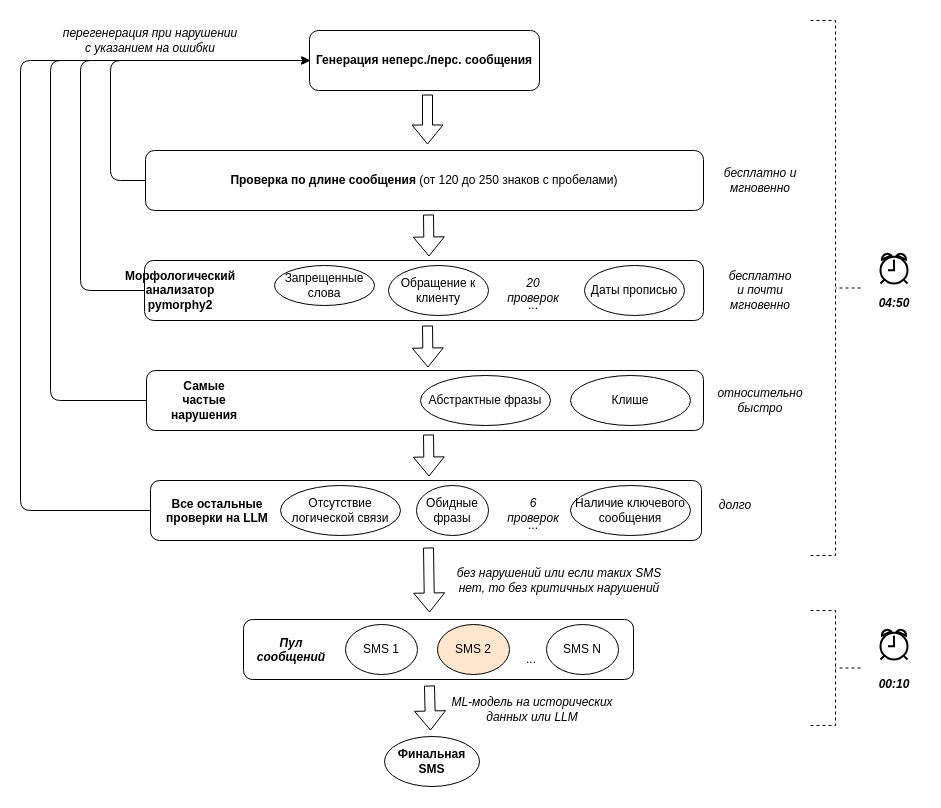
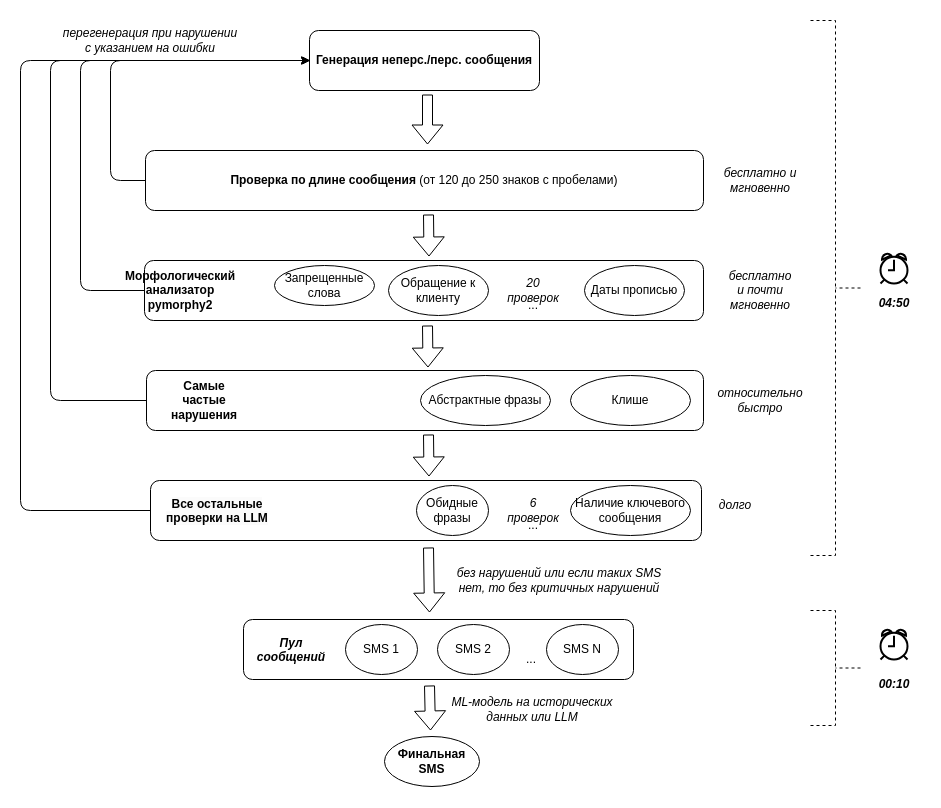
  <mxCell id="0" />
  <mxCell id="1" parent="0" />
  <mxCell id="2" value="&lt;b&gt;Проверка по длине сообщения&lt;/b&gt; (от 120 до 250 знаков с пробелами)" style="rounded=1;whiteSpace=wrap;html=1;" vertex="1" parent="1"><mxGeometry x="145" y="150" width="558" height="60" as="geometry" /></mxCell>
  <mxCell id="3" value="&lt;b&gt;Генерация неперс./перс. сообщения&lt;/b&gt;" style="rounded=1;whiteSpace=wrap;html=1;" vertex="1" parent="1"><mxGeometry x="309" y="30" width="230" height="60" as="geometry" /></mxCell>
  <mxCell id="4" value="" style="endArrow=classic;html=1;rounded=1;exitX=0;exitY=0.5;exitDx=0;exitDy=0;entryX=0;entryY=0.5;entryDx=0;entryDy=0;curved=0;" edge="1" parent="1" source="2" target="3"><mxGeometry width="50" height="50" relative="1" as="geometry"><mxPoint x="400" y="240" as="sourcePoint" /><mxPoint x="450" y="190" as="targetPoint" /><Array as="points"><mxPoint x="110" y="180" /><mxPoint x="110" y="60" /></Array></mxGeometry></mxCell>
  <mxCell id="5" value="" style="rounded=1;whiteSpace=wrap;html=1;" vertex="1" parent="1"><mxGeometry x="144" y="260" width="559" height="60" as="geometry" /></mxCell>
  <mxCell id="6" value="Запрещенные слова" style="ellipse;whiteSpace=wrap;html=1;" vertex="1" parent="1"><mxGeometry x="274" y="265" width="100" height="40" as="geometry" /></mxCell>
  <mxCell id="7" value="Обращение к клиенту" style="ellipse;whiteSpace=wrap;html=1;" vertex="1" parent="1"><mxGeometry x="388" y="265" width="100" height="50" as="geometry" /></mxCell>
  <mxCell id="8" value="Даты прописью" style="ellipse;whiteSpace=wrap;html=1;" vertex="1" parent="1"><mxGeometry x="584" y="265" width="100" height="50" as="geometry" /></mxCell>
  <mxCell id="9" value="&lt;b&gt;Морфологический анализатор pymorphy2&lt;/b&gt;" style="text;html=1;align=center;verticalAlign=middle;whiteSpace=wrap;rounded=0;" vertex="1" parent="1"><mxGeometry x="150" y="275" width="60" height="30" as="geometry" /></mxCell>
  <mxCell id="10" value="..." style="text;html=1;align=center;verticalAlign=middle;whiteSpace=wrap;rounded=0;" vertex="1" parent="1"><mxGeometry x="518" y="295" width="30" height="20" as="geometry" /></mxCell>
  <mxCell id="11" value="&lt;i&gt;20 проверок&lt;/i&gt;" style="text;html=1;align=center;verticalAlign=middle;whiteSpace=wrap;rounded=0;" vertex="1" parent="1"><mxGeometry x="503" y="275" width="60" height="30" as="geometry" /></mxCell>
  <mxCell id="12" value="" style="endArrow=classic;html=1;rounded=1;exitX=0;exitY=0.5;exitDx=0;exitDy=0;entryX=0;entryY=0.5;entryDx=0;entryDy=0;curved=0;" edge="1" parent="1" source="5" target="3"><mxGeometry width="50" height="50" relative="1" as="geometry"><mxPoint x="400" y="240" as="sourcePoint" /><mxPoint x="450" y="190" as="targetPoint" /><Array as="points"><mxPoint x="80" y="290" /><mxPoint x="80" y="60" /></Array></mxGeometry></mxCell>
  <mxCell id="13" value="" style="rounded=1;whiteSpace=wrap;html=1;" vertex="1" parent="1"><mxGeometry x="146" y="370" width="557" height="60" as="geometry" /></mxCell>
  <mxCell id="14" value="&lt;b&gt;Самые частые нарушения&lt;/b&gt;" style="text;html=1;align=center;verticalAlign=middle;whiteSpace=wrap;rounded=0;" vertex="1" parent="1"><mxGeometry x="174" y="385" width="60" height="30" as="geometry" /></mxCell>
  <mxCell id="15" value="Абстрактные фразы" style="ellipse;whiteSpace=wrap;html=1;" vertex="1" parent="1"><mxGeometry x="420" y="375" width="130" height="50" as="geometry" /></mxCell>
  <mxCell id="16" value="Клише" style="ellipse;whiteSpace=wrap;html=1;" vertex="1" parent="1"><mxGeometry x="570" y="375" width="120" height="50" as="geometry" /></mxCell>
  <mxCell id="17" value="" style="endArrow=classic;html=1;rounded=1;exitX=0;exitY=0.5;exitDx=0;exitDy=0;entryX=0;entryY=0.5;entryDx=0;entryDy=0;curved=0;" edge="1" parent="1" source="13" target="3"><mxGeometry width="50" height="50" relative="1" as="geometry"><mxPoint x="400" y="240" as="sourcePoint" /><mxPoint x="450" y="190" as="targetPoint" /><Array as="points"><mxPoint x="50" y="400" /><mxPoint x="50" y="60" /></Array></mxGeometry></mxCell>
  <mxCell id="18" value="" style="shape=flexArrow;endArrow=classic;html=1;rounded=0;entryX=0.5;entryY=0;entryDx=0;entryDy=0;" edge="1" parent="1"><mxGeometry width="50" height="50" relative="1" as="geometry"><mxPoint x="427" y="94" as="sourcePoint" /><mxPoint x="427" y="144" as="targetPoint" /></mxGeometry></mxCell>
  <mxCell id="19" value="" style="rounded=1;whiteSpace=wrap;html=1;" vertex="1" parent="1"><mxGeometry x="150" y="480" width="551" height="60" as="geometry" /></mxCell>
  <mxCell id="20" value="&lt;b style=&quot;forced-color-adjust: none; color: rgb(0, 0, 0); font-family: Helvetica; font-size: 12px; font-style: normal; font-variant-ligatures: normal; font-variant-caps: normal; letter-spacing: normal; orphans: 2; text-indent: 0px; text-transform: none; widows: 2; word-spacing: 0px; -webkit-text-stroke-width: 0px; white-space: normal; background-color: rgb(251, 251, 251); text-decoration-thickness: initial; text-decoration-style: initial; text-decoration-color: initial;&quot;&gt;Все остальные проверки на LLM&lt;/b&gt;" style="text;whiteSpace=wrap;html=1;align=center;" vertex="1" parent="1"><mxGeometry x="164" y="490" width="106" height="40" as="geometry" /></mxCell>
  <mxCell id="21" value="" style="shape=flexArrow;endArrow=classic;html=1;rounded=0;" edge="1" parent="1"><mxGeometry width="50" height="50" relative="1" as="geometry"><mxPoint x="428" y="214" as="sourcePoint" /><mxPoint x="428.5" y="256" as="targetPoint" /></mxGeometry></mxCell>
  <mxCell id="22" value="" style="shape=flexArrow;endArrow=classic;html=1;rounded=0;" edge="1" parent="1"><mxGeometry width="50" height="50" relative="1" as="geometry"><mxPoint x="427" y="325" as="sourcePoint" /><mxPoint x="427.5" y="367" as="targetPoint" /></mxGeometry></mxCell>
  <mxCell id="23" value="" style="endArrow=classic;html=1;rounded=1;exitX=0;exitY=0.5;exitDx=0;exitDy=0;curved=0;" edge="1" parent="1" source="19"><mxGeometry width="50" height="50" relative="1" as="geometry"><mxPoint x="400" y="340" as="sourcePoint" /><mxPoint x="310" y="60" as="targetPoint" /><Array as="points"><mxPoint x="20" y="510" /><mxPoint x="20" y="60" /></Array></mxGeometry></mxCell>
  <mxCell id="24" value="&lt;i&gt;бесплатно и мгновенно&lt;/i&gt;" style="text;html=1;align=center;verticalAlign=middle;whiteSpace=wrap;rounded=0;" vertex="1" parent="1"><mxGeometry x="720" y="165" width="80" height="30" as="geometry" /></mxCell>
  <mxCell id="25" value="&lt;i&gt;бесплатно и почти мгновенно&lt;/i&gt;" style="text;html=1;align=center;verticalAlign=middle;whiteSpace=wrap;rounded=0;" vertex="1" parent="1"><mxGeometry x="730" y="275" width="60" height="30" as="geometry" /></mxCell>
  <mxCell id="26" value="&lt;i&gt;относительно быстро&lt;/i&gt;" style="text;html=1;align=center;verticalAlign=middle;whiteSpace=wrap;rounded=0;" vertex="1" parent="1"><mxGeometry x="710" y="385" width="100" height="30" as="geometry" /></mxCell>
  <mxCell id="27" value="&lt;i&gt;долго&lt;/i&gt;" style="text;html=1;align=center;verticalAlign=middle;whiteSpace=wrap;rounded=0;" vertex="1" parent="1"><mxGeometry x="710" y="490" width="50" height="30" as="geometry" /></mxCell>
  <mxCell id="28" value="" style="shape=flexArrow;endArrow=classic;html=1;rounded=0;" edge="1" parent="1"><mxGeometry width="50" height="50" relative="1" as="geometry"><mxPoint x="428" y="434" as="sourcePoint" /><mxPoint x="428.5" y="476" as="targetPoint" /></mxGeometry></mxCell>
  <mxCell id="29" value="&lt;i&gt;перегенерация при нарушении с указанием на ошибки&lt;/i&gt;" style="text;html=1;align=center;verticalAlign=middle;whiteSpace=wrap;rounded=0;" vertex="1" parent="1"><mxGeometry x="60" y="30" width="180" height="20" as="geometry" /></mxCell>
- <mxCell id="30" value="Отсутствие логической связи" style="ellipse;whiteSpace=wrap;html=1;" vertex="1" parent="1"><mxGeometry x="280" y="485" width="120" height="50" as="geometry" /></mxCell>
  <mxCell id="31" value="Обидные фразы" style="ellipse;whiteSpace=wrap;html=1;" vertex="1" parent="1"><mxGeometry x="416" y="485" width="72" height="50" as="geometry" /></mxCell>
  <mxCell id="32" value="Наличие ключевого сообщения" style="ellipse;whiteSpace=wrap;html=1;" vertex="1" parent="1"><mxGeometry x="570" y="485" width="120" height="50" as="geometry" /></mxCell>
  <mxCell id="33" value="..." style="text;html=1;align=center;verticalAlign=middle;whiteSpace=wrap;rounded=0;" vertex="1" parent="1"><mxGeometry x="518" y="515" width="30" height="20" as="geometry" /></mxCell>
  <mxCell id="34" value="&lt;i&gt;6 проверок&lt;/i&gt;" style="text;html=1;align=center;verticalAlign=middle;whiteSpace=wrap;rounded=0;" vertex="1" parent="1"><mxGeometry x="503" y="495" width="60" height="30" as="geometry" /></mxCell>
  <mxCell id="35" value="" style="rounded=1;whiteSpace=wrap;html=1;" vertex="1" parent="1"><mxGeometry x="243" y="619" width="390" height="60" as="geometry" /></mxCell>
  <mxCell id="36" value="SMS 1" style="ellipse;whiteSpace=wrap;html=1;" vertex="1" parent="1"><mxGeometry x="345" y="624" width="72" height="50" as="geometry" /></mxCell>
- <mxCell id="37" value="SMS 2" style="ellipse;whiteSpace=wrap;html=1;fillColor=#ffe6cc;" vertex="1" parent="1"><mxGeometry x="437" y="624" width="72" height="50" as="geometry" /></mxCell>
+ <mxCell id="37" value="SMS 2" style="ellipse;whiteSpace=wrap;html=1;" vertex="1" parent="1"><mxGeometry x="437" y="624" width="72" height="50" as="geometry" /></mxCell>
  <mxCell id="38" value="SMS N" style="ellipse;whiteSpace=wrap;html=1;" vertex="1" parent="1"><mxGeometry x="546" y="624" width="72" height="50" as="geometry" /></mxCell>
  <mxCell id="39" value="..." style="text;html=1;align=center;verticalAlign=middle;whiteSpace=wrap;rounded=0;" vertex="1" parent="1"><mxGeometry x="516" y="649" width="30" height="20" as="geometry" /></mxCell>
  <mxCell id="40" value="&lt;b&gt;&lt;i&gt;Пул сообщений&lt;/i&gt;&lt;/b&gt;" style="text;whiteSpace=wrap;html=1;align=center;" vertex="1" parent="1"><mxGeometry x="253" y="629" width="76" height="40" as="geometry" /></mxCell>
  <mxCell id="41" value="" style="shape=flexArrow;endArrow=classic;html=1;rounded=0;" edge="1" parent="1"><mxGeometry width="50" height="50" relative="1" as="geometry"><mxPoint x="428" y="547" as="sourcePoint" /><mxPoint x="429" y="612" as="targetPoint" /></mxGeometry></mxCell>
  <mxCell id="42" value="&lt;b&gt;Финальная SMS&lt;/b&gt;" style="ellipse;whiteSpace=wrap;html=1;" vertex="1" parent="1"><mxGeometry x="384" y="736" width="95" height="50" as="geometry" /></mxCell>
  <mxCell id="43" value="" style="shape=flexArrow;endArrow=classic;html=1;rounded=0;" edge="1" parent="1"><mxGeometry width="50" height="50" relative="1" as="geometry"><mxPoint x="429" y="685" as="sourcePoint" /><mxPoint x="430" y="730" as="targetPoint" /></mxGeometry></mxCell>
  <mxCell id="44" value="&lt;i&gt;ML-модель на исторических данных или LLM&lt;/i&gt;" style="text;html=1;align=center;verticalAlign=middle;whiteSpace=wrap;rounded=0;" vertex="1" parent="1"><mxGeometry x="446" y="694" width="172" height="30" as="geometry" /></mxCell>
  <mxCell id="45" value="&lt;i&gt;без нарушений или если таких SMS нет, то без критичных нарушений&lt;/i&gt;" style="text;html=1;align=center;verticalAlign=middle;whiteSpace=wrap;rounded=0;" vertex="1" parent="1"><mxGeometry x="448" y="565" width="222" height="30" as="geometry" /></mxCell>
  <mxCell id="46" value="" style="strokeWidth=1;html=1;shape=mxgraph.flowchart.annotation_2;align=left;labelPosition=right;pointerEvents=1;rotation=-180;dashed=1;" vertex="1" parent="1"><mxGeometry x="810" y="20" width="50" height="535" as="geometry" /></mxCell>
  <mxCell id="47" value="" style="html=1;verticalLabelPosition=bottom;align=center;labelBackgroundColor=#ffffff;verticalAlign=top;strokeWidth=2;strokeColor=#000000;shadow=0;dashed=0;shape=mxgraph.ios7.icons.alarm_clock;" vertex="1" parent="1"><mxGeometry x="880" y="253" width="27" height="30" as="geometry" /></mxCell>
  <mxCell id="48" value="" style="strokeWidth=1;html=1;shape=mxgraph.flowchart.annotation_2;align=left;labelPosition=right;pointerEvents=1;rotation=-180;dashed=1;" vertex="1" parent="1"><mxGeometry x="810" y="610" width="50" height="115" as="geometry" /></mxCell>
  <mxCell id="49" value="" style="html=1;verticalLabelPosition=bottom;align=center;labelBackgroundColor=#ffffff;verticalAlign=top;strokeWidth=2;strokeColor=#000000;shadow=0;dashed=0;shape=mxgraph.ios7.icons.alarm_clock;" vertex="1" parent="1"><mxGeometry x="880" y="629" width="27" height="30" as="geometry" /></mxCell>
  <mxCell id="50" value="&lt;i&gt;&lt;b&gt;04:50&lt;/b&gt;&lt;/i&gt;" style="text;html=1;align=center;verticalAlign=middle;whiteSpace=wrap;rounded=0;" vertex="1" parent="1"><mxGeometry x="868.5" y="288" width="50" height="30" as="geometry" /></mxCell>
  <mxCell id="51" value="&lt;i&gt;&lt;b&gt;00:10&lt;/b&gt;&lt;/i&gt;" style="text;html=1;align=center;verticalAlign=middle;whiteSpace=wrap;rounded=0;" vertex="1" parent="1"><mxGeometry x="868.5" y="669" width="50" height="30" as="geometry" /></mxCell>
